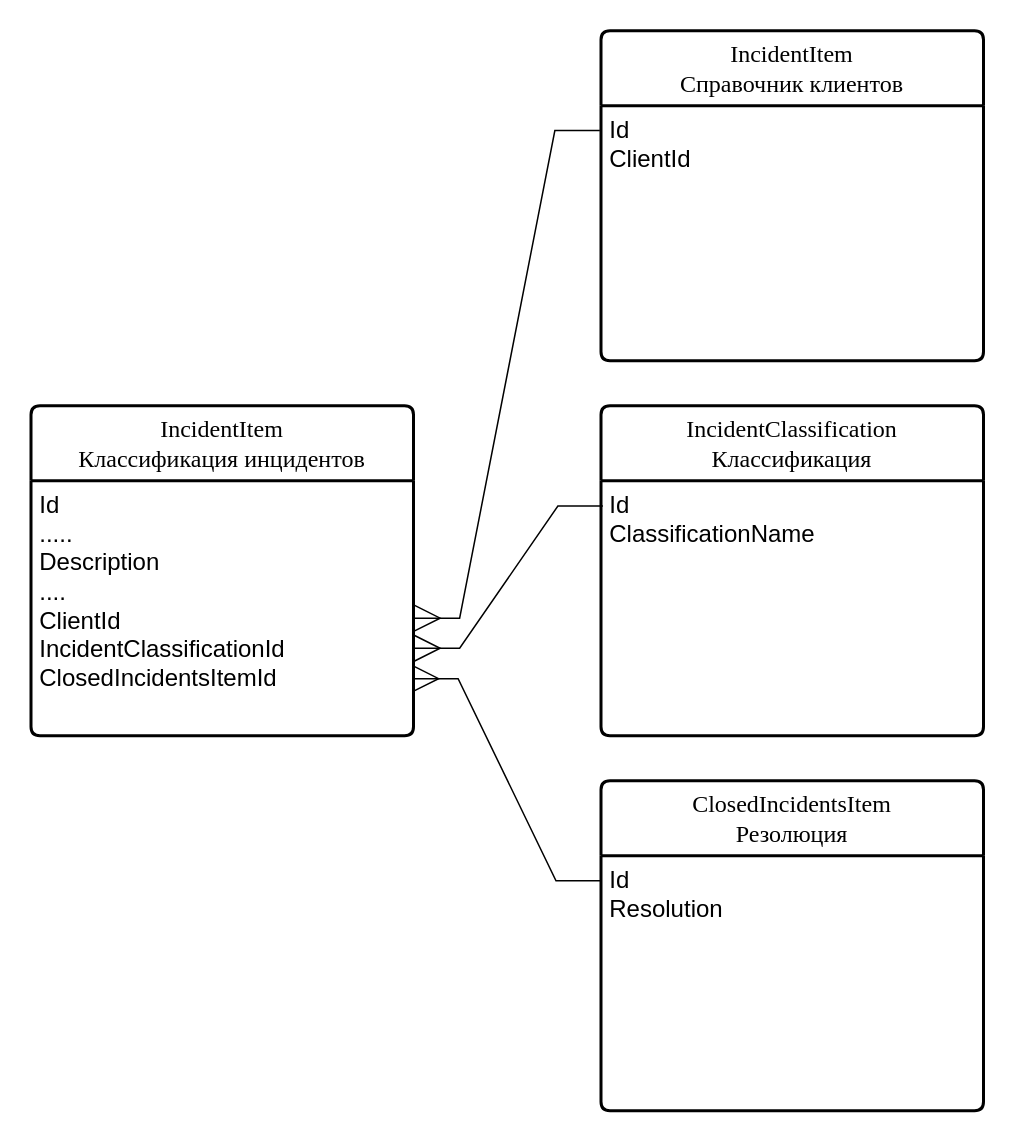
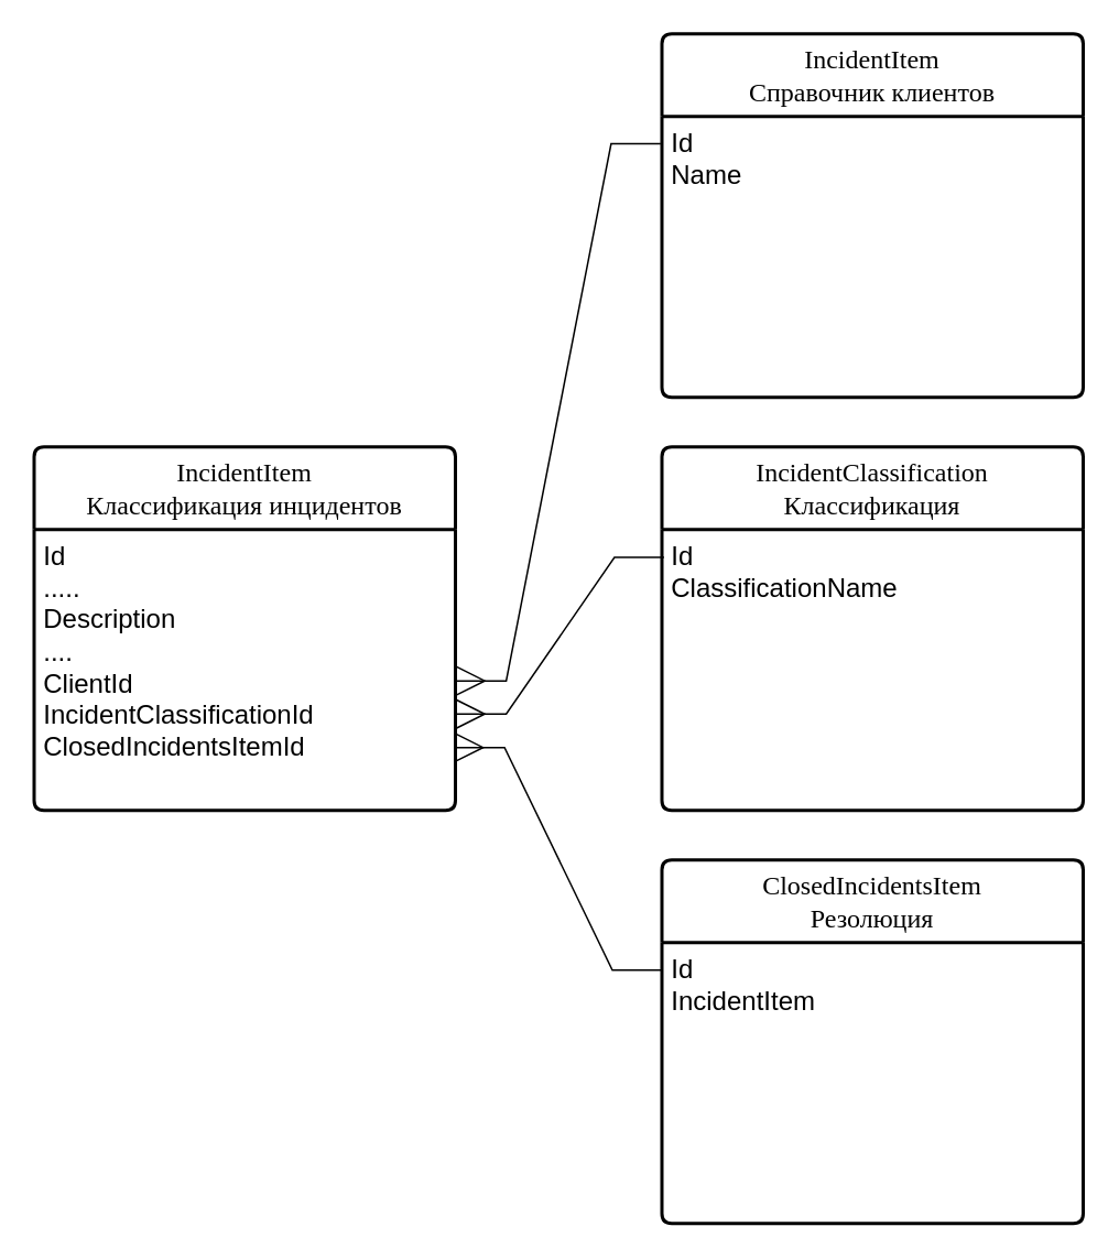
  <mxCell id="0" />
  <mxCell id="1" parent="0" />
  <mxCell id="2" value="&lt;font style=&quot;font-size: 16px;&quot;&gt;&lt;font style=&quot;&quot; face=&quot;Verdana&quot;&gt;&lt;span style=&quot;text-wrap-mode: nowrap;&quot;&gt;IncidentItem&lt;/span&gt;&lt;/font&gt;&lt;br&gt;&lt;font style=&quot;&quot; face=&quot;Verdana&quot;&gt;&lt;span style=&quot;text-wrap-mode: nowrap;&quot;&gt;Классификация инцидентов&lt;/span&gt;&lt;/font&gt;&lt;/font&gt;" style="swimlane;childLayout=stackLayout;horizontal=1;startSize=50;horizontalStack=0;rounded=1;fontSize=14;fontStyle=0;strokeWidth=2;resizeParent=0;resizeLast=1;shadow=0;dashed=0;align=center;arcSize=4;whiteSpace=wrap;html=1;" parent="1" vertex="1"><mxGeometry x="20" y="270" width="255" height="220" as="geometry" /></mxCell>
  <mxCell id="3" value="&lt;font style=&quot;font-size: 16px;&quot;&gt;Id&lt;br&gt;.....&lt;br&gt;Description&lt;/font&gt;&lt;div&gt;&lt;font style=&quot;font-size: 16px;&quot;&gt;....&lt;/font&gt;&lt;/div&gt;&lt;div&gt;&lt;font style=&quot;font-size: 16px;&quot;&gt;ClientId&lt;/font&gt;&lt;/div&gt;&lt;div&gt;&lt;font style=&quot;font-size: 16px;&quot;&gt;IncidentClassificationId&lt;/font&gt;&lt;/div&gt;&lt;div&gt;&lt;font style=&quot;font-size: 16px;&quot;&gt;ClosedIncidentsItemId&lt;/font&gt;&lt;/div&gt;" style="align=left;strokeColor=none;fillColor=none;spacingLeft=4;spacingRight=4;fontSize=12;verticalAlign=top;resizable=0;rotatable=0;part=1;html=1;whiteSpace=wrap;" parent="2" vertex="1"><mxGeometry y="50" width="255" height="170" as="geometry" /></mxCell>
  <mxCell id="4" value="&lt;font style=&quot;&quot;&gt;&lt;font face=&quot;Verdana&quot;&gt;&lt;span style=&quot;font-size: 16px; text-wrap-mode: nowrap;&quot;&gt;IncidentItem&lt;/span&gt;&lt;/font&gt;&lt;br&gt;&lt;font face=&quot;Verdana&quot;&gt;&lt;span style=&quot;font-size: 16px; text-wrap-mode: nowrap;&quot;&gt;Справочник клиентов&lt;/span&gt;&lt;/font&gt;&lt;/font&gt;" style="swimlane;childLayout=stackLayout;horizontal=1;startSize=50;horizontalStack=0;rounded=1;fontSize=14;fontStyle=0;strokeWidth=2;resizeParent=0;resizeLast=1;shadow=0;dashed=0;align=center;arcSize=4;whiteSpace=wrap;html=1;" parent="1" vertex="1"><mxGeometry x="400" y="20" width="255" height="220" as="geometry" /></mxCell>
- <mxCell id="5" value="&lt;font style=&quot;&quot;&gt;&lt;span style=&quot;font-size: 16px;&quot;&gt;Id&lt;/span&gt;&lt;br&gt;&lt;span style=&quot;font-size: 16px;&quot;&gt;ClientId&lt;/span&gt;&lt;/font&gt;" style="align=left;strokeColor=none;fillColor=none;spacingLeft=4;spacingRight=4;fontSize=12;verticalAlign=top;resizable=0;rotatable=0;part=1;html=1;whiteSpace=wrap;" parent="4" vertex="1"><mxGeometry y="50" width="255" height="170" as="geometry" /></mxCell>
+ <mxCell id="5" value="&lt;font style=&quot;&quot;&gt;&lt;span style=&quot;font-size: 16px;&quot;&gt;Id&lt;/span&gt;&lt;br&gt;&lt;span style=&quot;font-size: 16px;&quot;&gt;Name&lt;/span&gt;&lt;/font&gt;" style="align=left;strokeColor=none;fillColor=none;spacingLeft=4;spacingRight=4;fontSize=12;verticalAlign=top;resizable=0;rotatable=0;part=1;html=1;whiteSpace=wrap;" parent="4" vertex="1"><mxGeometry y="50" width="255" height="170" as="geometry" /></mxCell>
  <mxCell id="6" value="&lt;font style=&quot;&quot;&gt;&lt;font face=&quot;Verdana&quot;&gt;&lt;span style=&quot;font-size: 16px; text-wrap-mode: nowrap;&quot;&gt;IncidentClassification&lt;/span&gt;&lt;/font&gt;&lt;br&gt;&lt;font face=&quot;Verdana&quot;&gt;&lt;span style=&quot;font-size: 16px; text-wrap-mode: nowrap;&quot;&gt;Классификация&lt;/span&gt;&lt;/font&gt;&lt;/font&gt;" style="swimlane;childLayout=stackLayout;horizontal=1;startSize=50;horizontalStack=0;rounded=1;fontSize=14;fontStyle=0;strokeWidth=2;resizeParent=0;resizeLast=1;shadow=0;dashed=0;align=center;arcSize=4;whiteSpace=wrap;html=1;" parent="1" vertex="1"><mxGeometry x="400" y="270" width="255" height="220" as="geometry" /></mxCell>
  <mxCell id="7" value="&lt;font style=&quot;&quot;&gt;&lt;span style=&quot;font-size: 16px;&quot;&gt;Id&lt;/span&gt;&lt;br&gt;&lt;span style=&quot;font-size: 16px;&quot;&gt;ClassificationName&lt;/span&gt;&lt;/font&gt;" style="align=left;strokeColor=none;fillColor=none;spacingLeft=4;spacingRight=4;fontSize=12;verticalAlign=top;resizable=0;rotatable=0;part=1;html=1;whiteSpace=wrap;" parent="6" vertex="1"><mxGeometry y="50" width="255" height="170" as="geometry" /></mxCell>
  <mxCell id="8" value="&lt;font style=&quot;&quot;&gt;&lt;font face=&quot;Verdana&quot;&gt;&lt;span style=&quot;font-size: 16px; text-wrap-mode: nowrap;&quot;&gt;ClosedIncidentsItem&lt;/span&gt;&lt;/font&gt;&lt;br&gt;&lt;font face=&quot;Verdana&quot;&gt;&lt;span style=&quot;font-size: 16px; text-wrap-mode: nowrap;&quot;&gt;Резолюция&lt;/span&gt;&lt;/font&gt;&lt;/font&gt;" style="swimlane;childLayout=stackLayout;horizontal=1;startSize=50;horizontalStack=0;rounded=1;fontSize=14;fontStyle=0;strokeWidth=2;resizeParent=0;resizeLast=1;shadow=0;dashed=0;align=center;arcSize=4;whiteSpace=wrap;html=1;" parent="1" vertex="1"><mxGeometry x="400" y="520" width="255" height="220" as="geometry" /></mxCell>
- <mxCell id="9" value="&lt;font style=&quot;&quot;&gt;&lt;span style=&quot;font-size: 16px;&quot;&gt;Id&lt;/span&gt;&lt;br&gt;&lt;span style=&quot;font-size: 16px;&quot;&gt;Resolution&lt;/span&gt;&lt;/font&gt;" style="align=left;strokeColor=none;fillColor=none;spacingLeft=4;spacingRight=4;fontSize=12;verticalAlign=top;resizable=0;rotatable=0;part=1;html=1;whiteSpace=wrap;" parent="8" vertex="1"><mxGeometry y="50" width="255" height="170" as="geometry" /></mxCell>
+ <mxCell id="9" value="&lt;font style=&quot;&quot;&gt;&lt;span style=&quot;font-size: 16px;&quot;&gt;Id&lt;/span&gt;&lt;br&gt;&lt;span style=&quot;font-size: 16px;&quot;&gt;IncidentItem&lt;/span&gt;&lt;/font&gt;" style="align=left;strokeColor=none;fillColor=none;spacingLeft=4;spacingRight=4;fontSize=12;verticalAlign=top;resizable=0;rotatable=0;part=1;html=1;whiteSpace=wrap;" parent="8" vertex="1"><mxGeometry y="50" width="255" height="170" as="geometry" /></mxCell>
  <mxCell id="10" value="" style="edgeStyle=entityRelationEdgeStyle;fontSize=12;html=1;endArrow=none;startArrow=ERmany;rounded=0;exitX=1.003;exitY=0.539;exitDx=0;exitDy=0;exitPerimeter=0;entryX=-0.003;entryY=0.097;entryDx=0;entryDy=0;entryPerimeter=0;strokeWidth=1;endSize=15;targetPerimeterSpacing=0;startSize=15;startFill=0;endFill=0;" parent="1" source="3" target="5" edge="1"><mxGeometry width="100" height="100" relative="1" as="geometry"><mxPoint x="195" y="370" as="sourcePoint" /><mxPoint x="295" y="270" as="targetPoint" /></mxGeometry></mxCell>
  <mxCell id="11" value="" style="edgeStyle=entityRelationEdgeStyle;fontSize=12;html=1;endArrow=none;startArrow=ERmany;rounded=0;exitX=1.003;exitY=0.657;exitDx=0;exitDy=0;exitPerimeter=0;strokeWidth=1;endSize=15;targetPerimeterSpacing=0;startSize=15;startFill=0;endFill=0;entryX=0.005;entryY=0.099;entryDx=0;entryDy=0;entryPerimeter=0;" parent="1" source="3" target="7" edge="1"><mxGeometry width="100" height="100" relative="1" as="geometry"><mxPoint x="286" y="422" as="sourcePoint" /><mxPoint x="395" y="340" as="targetPoint" /></mxGeometry></mxCell>
  <mxCell id="12" value="" style="edgeStyle=entityRelationEdgeStyle;fontSize=12;html=1;endArrow=none;startArrow=ERmany;rounded=0;exitX=0.999;exitY=0.776;exitDx=0;exitDy=0;strokeWidth=1;endSize=15;targetPerimeterSpacing=0;startSize=15;startFill=0;endFill=0;entryX=0;entryY=0.098;entryDx=0;entryDy=0;entryPerimeter=0;exitPerimeter=0;" parent="1" source="3" target="9" edge="1"><mxGeometry width="100" height="100" relative="1" as="geometry"><mxPoint x="290" y="441" as="sourcePoint" /><mxPoint x="405" y="350" as="targetPoint" /></mxGeometry></mxCell>
